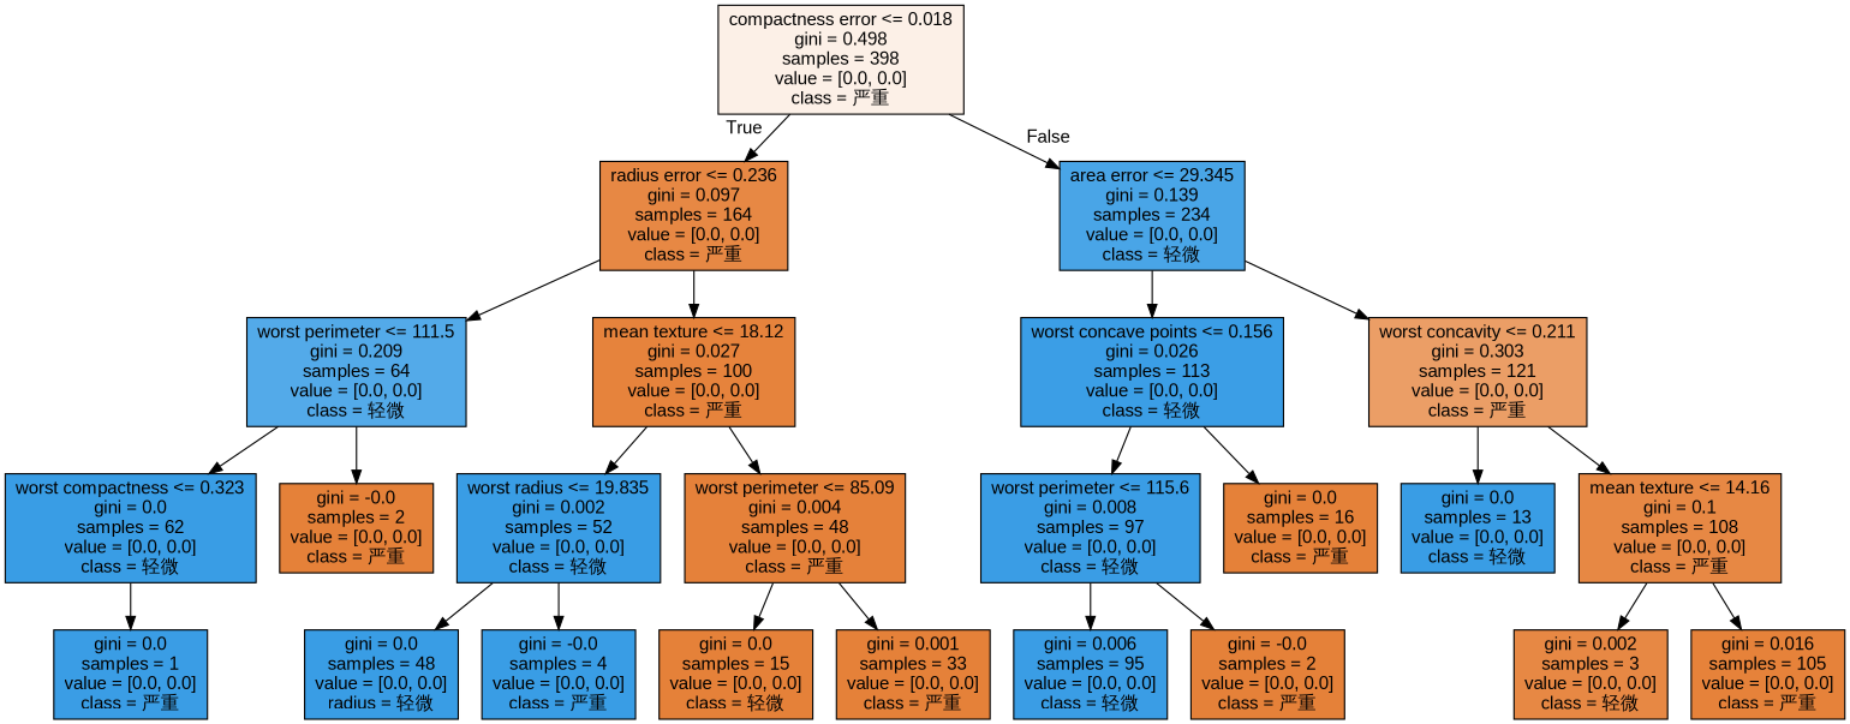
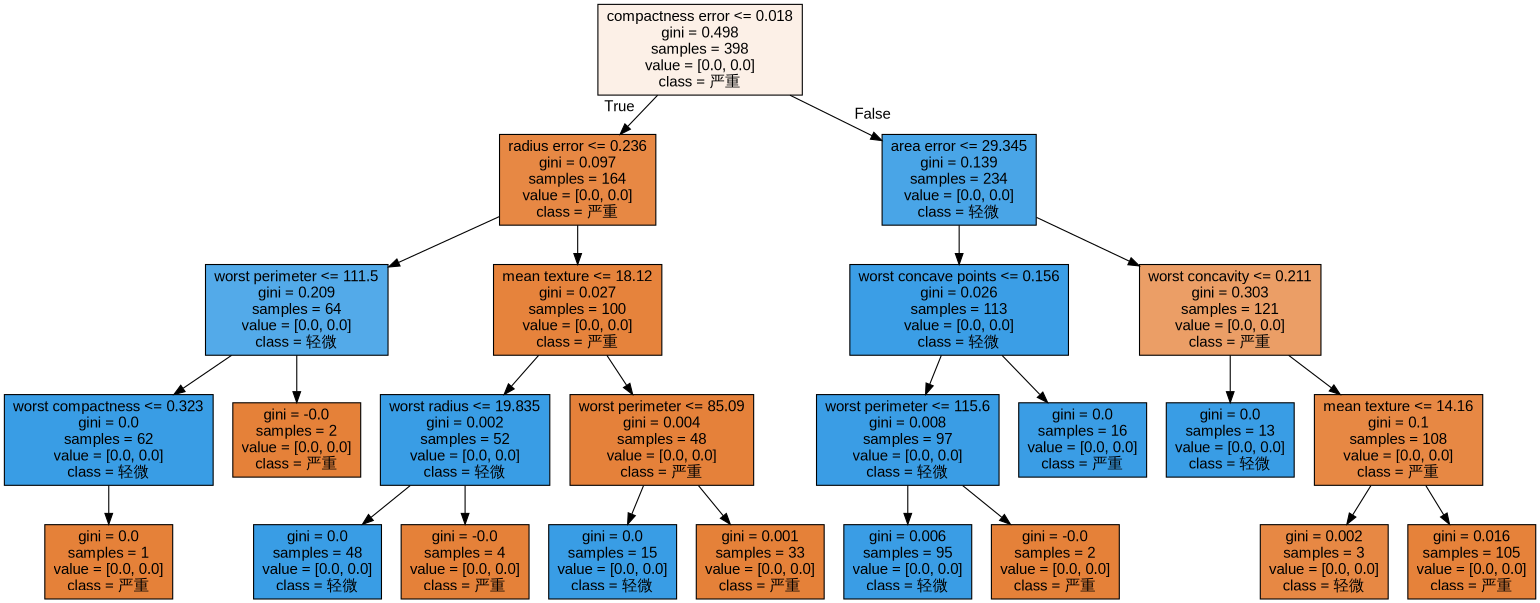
  digraph {
    fontname="Liberation Sans"
    node [color=black fillcolor="#e58139ff" fontname="Liberation Sans" shape=box style=filled]
    edge [fontname="Liberation Sans"]
    n1 [fillcolor="#e581391e" label="compactness error <= 0.018\ngini = 0.498\nsamples = 398\nvalue = [0.0, 0.0]\nclass = 严重"]
    n2 [fillcolor="#e58139f1" label="radius error <= 0.236\ngini = 0.097\nsamples = 164\nvalue = [0.0, 0.0]\nclass = 严重"]
    n3 [fillcolor="#399de5ea" label="area error <= 29.345\ngini = 0.139\nsamples = 234\nvalue = [0.0, 0.0]\nclass = 轻微"]
    n4 [fillcolor="#399de5dd" label="worst perimeter <= 111.5\ngini = 0.209\nsamples = 64\nvalue = [0.0, 0.0]\nclass = 轻微"]
    n5 [fillcolor="#e58139fb" label="mean texture <= 18.12\ngini = 0.027\nsamples = 100\nvalue = [0.0, 0.0]\nclass = 严重"]
    n6 [fillcolor="#399de5fc" label="worst concave points <= 0.156\ngini = 0.026\nsamples = 113\nvalue = [0.0, 0.0]\nclass = 轻微"]
    n7 [fillcolor="#e58139c5" label="worst concavity <= 0.211\ngini = 0.303\nsamples = 121\nvalue = [0.0, 0.0]\nclass = 严重"]
    n8 [fillcolor="#399de5ff" label="worst compactness <= 0.323\ngini = 0.0\nsamples = 62\nvalue = [0.0, 0.0]\nclass = 轻微"]
    n9 [label="gini = -0.0\nsamples = 2\nvalue = [0.0, 0.0]\nclass = 严重"]
    n10 [fillcolor="#399de5ff" label="worst radius <= 19.835\ngini = 0.002\nsamples = 52\nvalue = [0.0, 0.0]\nclass = 轻微"]
    n11 [fillcolor="#e58139fe" label="worst perimeter <= 85.09\ngini = 0.004\nsamples = 48\nvalue = [0.0, 0.0]\nclass = 严重"]
-   n12 [fillcolor="#399de5fe" label="gini = 0.0\nsamples = 1\nvalue = [0.0, 0.0]\nclass = 严重"]
-   n13 [fillcolor="#399de5ff" label="gini = 0.0\nsamples = 48\nvalue = [0.0, 0.0]\nradius = 轻微"]
-   n14 [fillcolor="#399de5ff" label="gini = -0.0\nsamples = 4\nvalue = [0.0, 0.0]\nclass = 严重"]
-   n15 [label="gini = 0.0\nsamples = 15\nvalue = [0.0, 0.0]\nclass = 轻微"]
+   n12 [label="gini = 0.0\nsamples = 1\nvalue = [0.0, 0.0]\nclass = 严重"]
+   n13 [fillcolor="#399de5ff" label="gini = 0.0\nsamples = 48\nvalue = [0.0, 0.0]\nclass = 轻微"]
+   n14 [label="gini = -0.0\nsamples = 4\nvalue = [0.0, 0.0]\nclass = 严重"]
+   n15 [fillcolor="#399de5ff" label="gini = 0.0\nsamples = 15\nvalue = [0.0, 0.0]\nclass = 轻微"]
    n16 [label="gini = 0.001\nsamples = 33\nvalue = [0.0, 0.0]\nclass = 严重"]
    n17 [fillcolor="#399de5fe" label="worst perimeter <= 115.6\ngini = 0.008\nsamples = 97\nvalue = [0.0, 0.0]\nclass = 轻微"]
-   n18 [label="gini = 0.0\nsamples = 16\nvalue = [0.0, 0.0]\nclass = 严重"]
+   n18 [fillcolor="#399de5fe" label="gini = 0.0\nsamples = 16\nvalue = [0.0, 0.0]\nclass = 严重"]
    n19 [fillcolor="#399de5ff" label="gini = 0.0\nsamples = 13\nvalue = [0.0, 0.0]\nclass = 轻微"]
    n20 [fillcolor="#e58139f1" label="mean texture <= 14.16\ngini = 0.1\nsamples = 108\nvalue = [0.0, 0.0]\nclass = 严重"]
    n21 [fillcolor="#399de5fe" label="gini = 0.006\nsamples = 95\nvalue = [0.0, 0.0]\nclass = 轻微"]
    n22 [label="gini = -0.0\nsamples = 2\nvalue = [0.0, 0.0]\nclass = 严重"]
    n23 [fillcolor="#e58139f1" label="gini = 0.002\nsamples = 3\nvalue = [0.0, 0.0]\nclass = 轻微"]
    n24 [fillcolor="#e58139fd" label="gini = 0.016\nsamples = 105\nvalue = [0.0, 0.0]\nclass = 严重"]
    n1 -> n2 [headlabel=True labelangle=45 labeldistance=2.5]
    n1 -> n3 [headlabel=False labelangle=-45 labeldistance=2.5]
    n2 -> n4
    n2 -> n5
    n3 -> n6
    n3 -> n7
    n4 -> n8
    n4 -> n9
    n5 -> n10
    n5 -> n11
    n6 -> n17
    n6 -> n18
    n7 -> n19
    n7 -> n20
    n8 -> n12
    n10 -> n13
    n10 -> n14
    n11 -> n15
    n11 -> n16
    n17 -> n21
    n17 -> n22
    n20 -> n23
    n20 -> n24
  }
